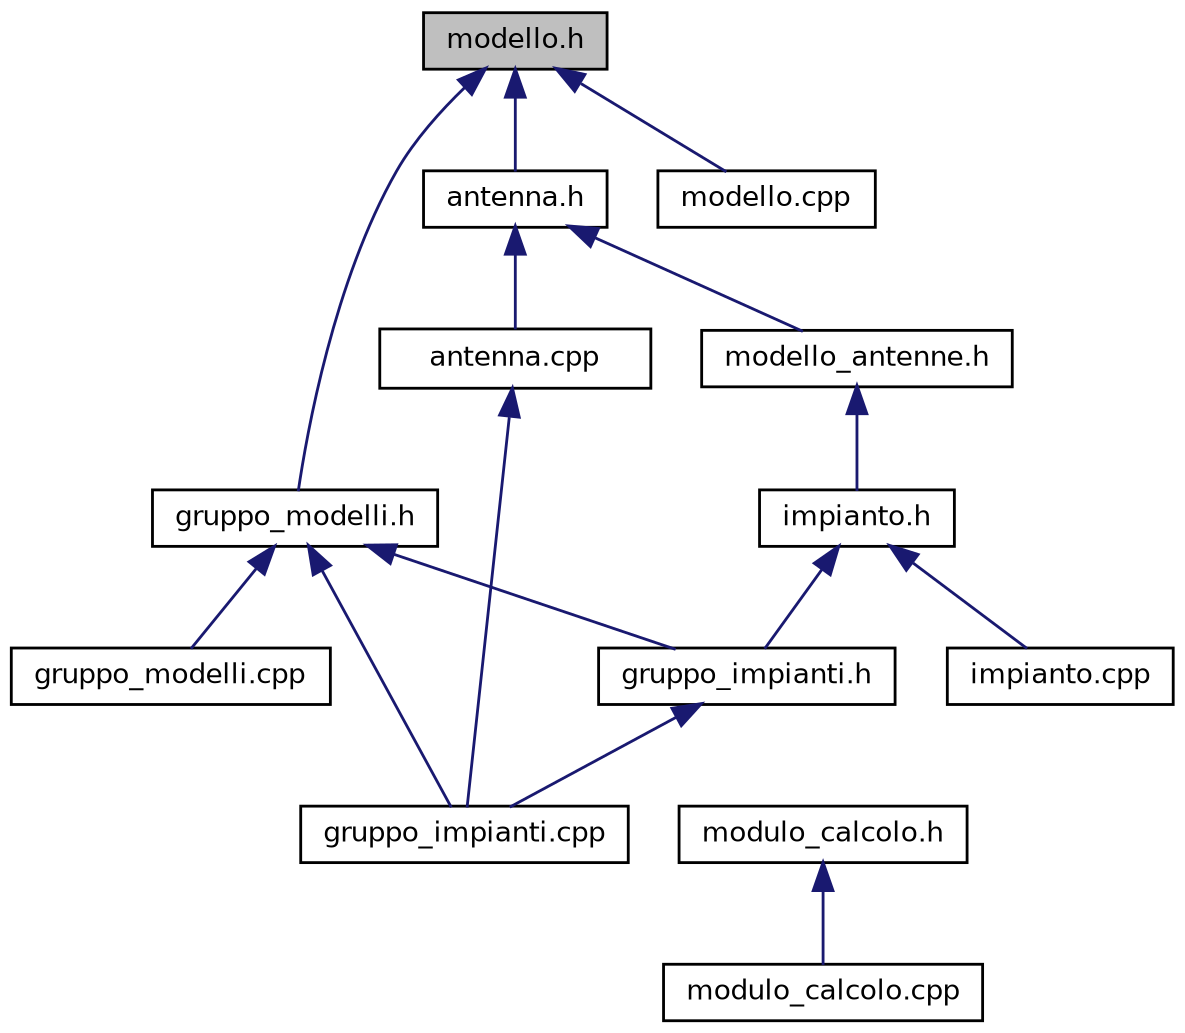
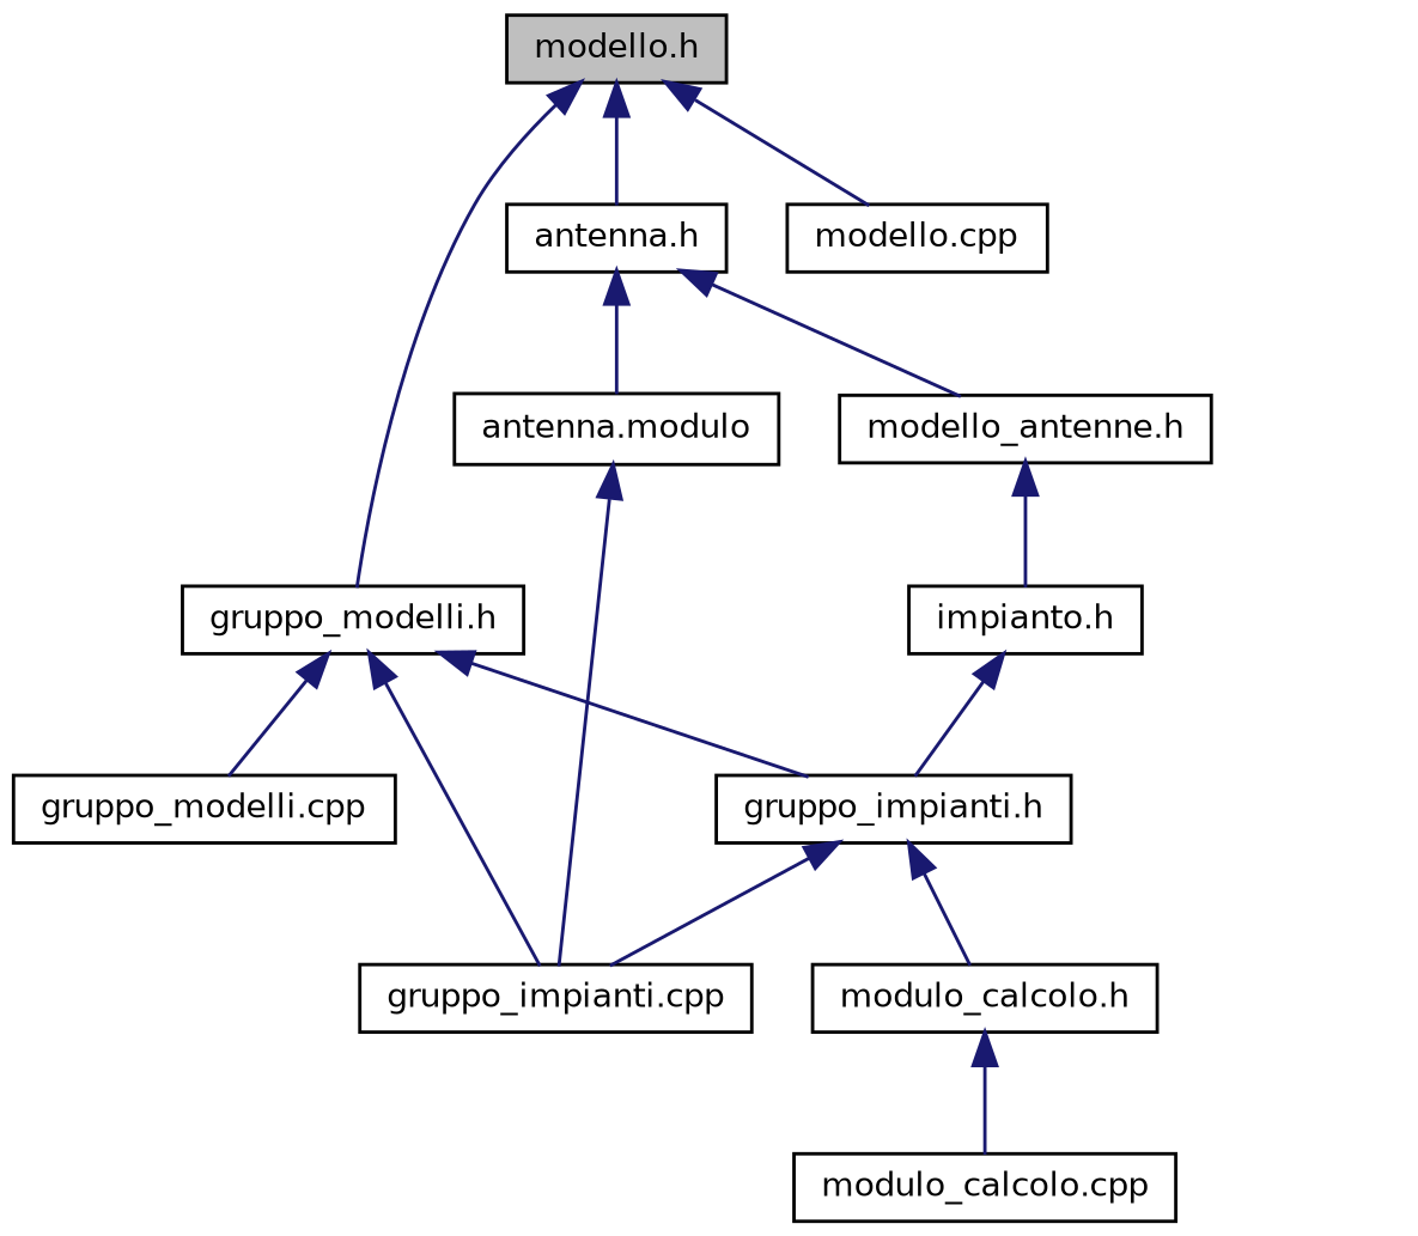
  digraph {
    node [color=black fillcolor=white fontname=Helvetica fontsize=10 shape=record style=filled]
    edge [color=midnightblue dir=back fontname=Helvetica fontsize=10 labelfontname=Helvetica labelfontsize=10 style=solid]
    n1 [fillcolor=grey75 fontcolor=black height=0.2 label="modello.h" width=0.4]
    n2 [height=0.2 label="antenna.h" width=0.4]
    n3 [height=0.2 label="gruppo_modelli.h" width=0.4]
    n4 [height=0.2 label="modello.cpp" width=0.4]
-   n5 [height=0.2 label="antenna.cpp" width=0.4]
+   n5 [height=0.2 label="antenna.modulo" width=0.4]
    n6 [height=0.2 label="modello_antenne.h" width=0.4]
    n7 [height=0.2 label="gruppo_impianti.cpp" width=0.4]
    n8 [height=0.2 label="gruppo_impianti.h" width=0.4]
    n9 [height=0.2 label="gruppo_modelli.cpp" width=0.4]
    n10 [height=0.2 label="impianto.h" width=0.4]
-   n11 [height=0.2 label="impianto.cpp" width=0.4]
    n12 [height=0.2 label="modulo_calcolo.h" width=0.4]
    n13 [height=0.2 label="modulo_calcolo.cpp" width=0.4]
    n1 -> n2
    n1 -> n3
    n1 -> n4
    n2 -> n5
    n2 -> n6
    n3 -> n7
    n3 -> n8
    n3 -> n9
    n5 -> n7
    n6 -> n10
    n8 -> n7
+   n8 -> n12
    n10 -> n8
-   n10 -> n11
    n12 -> n13
  }
